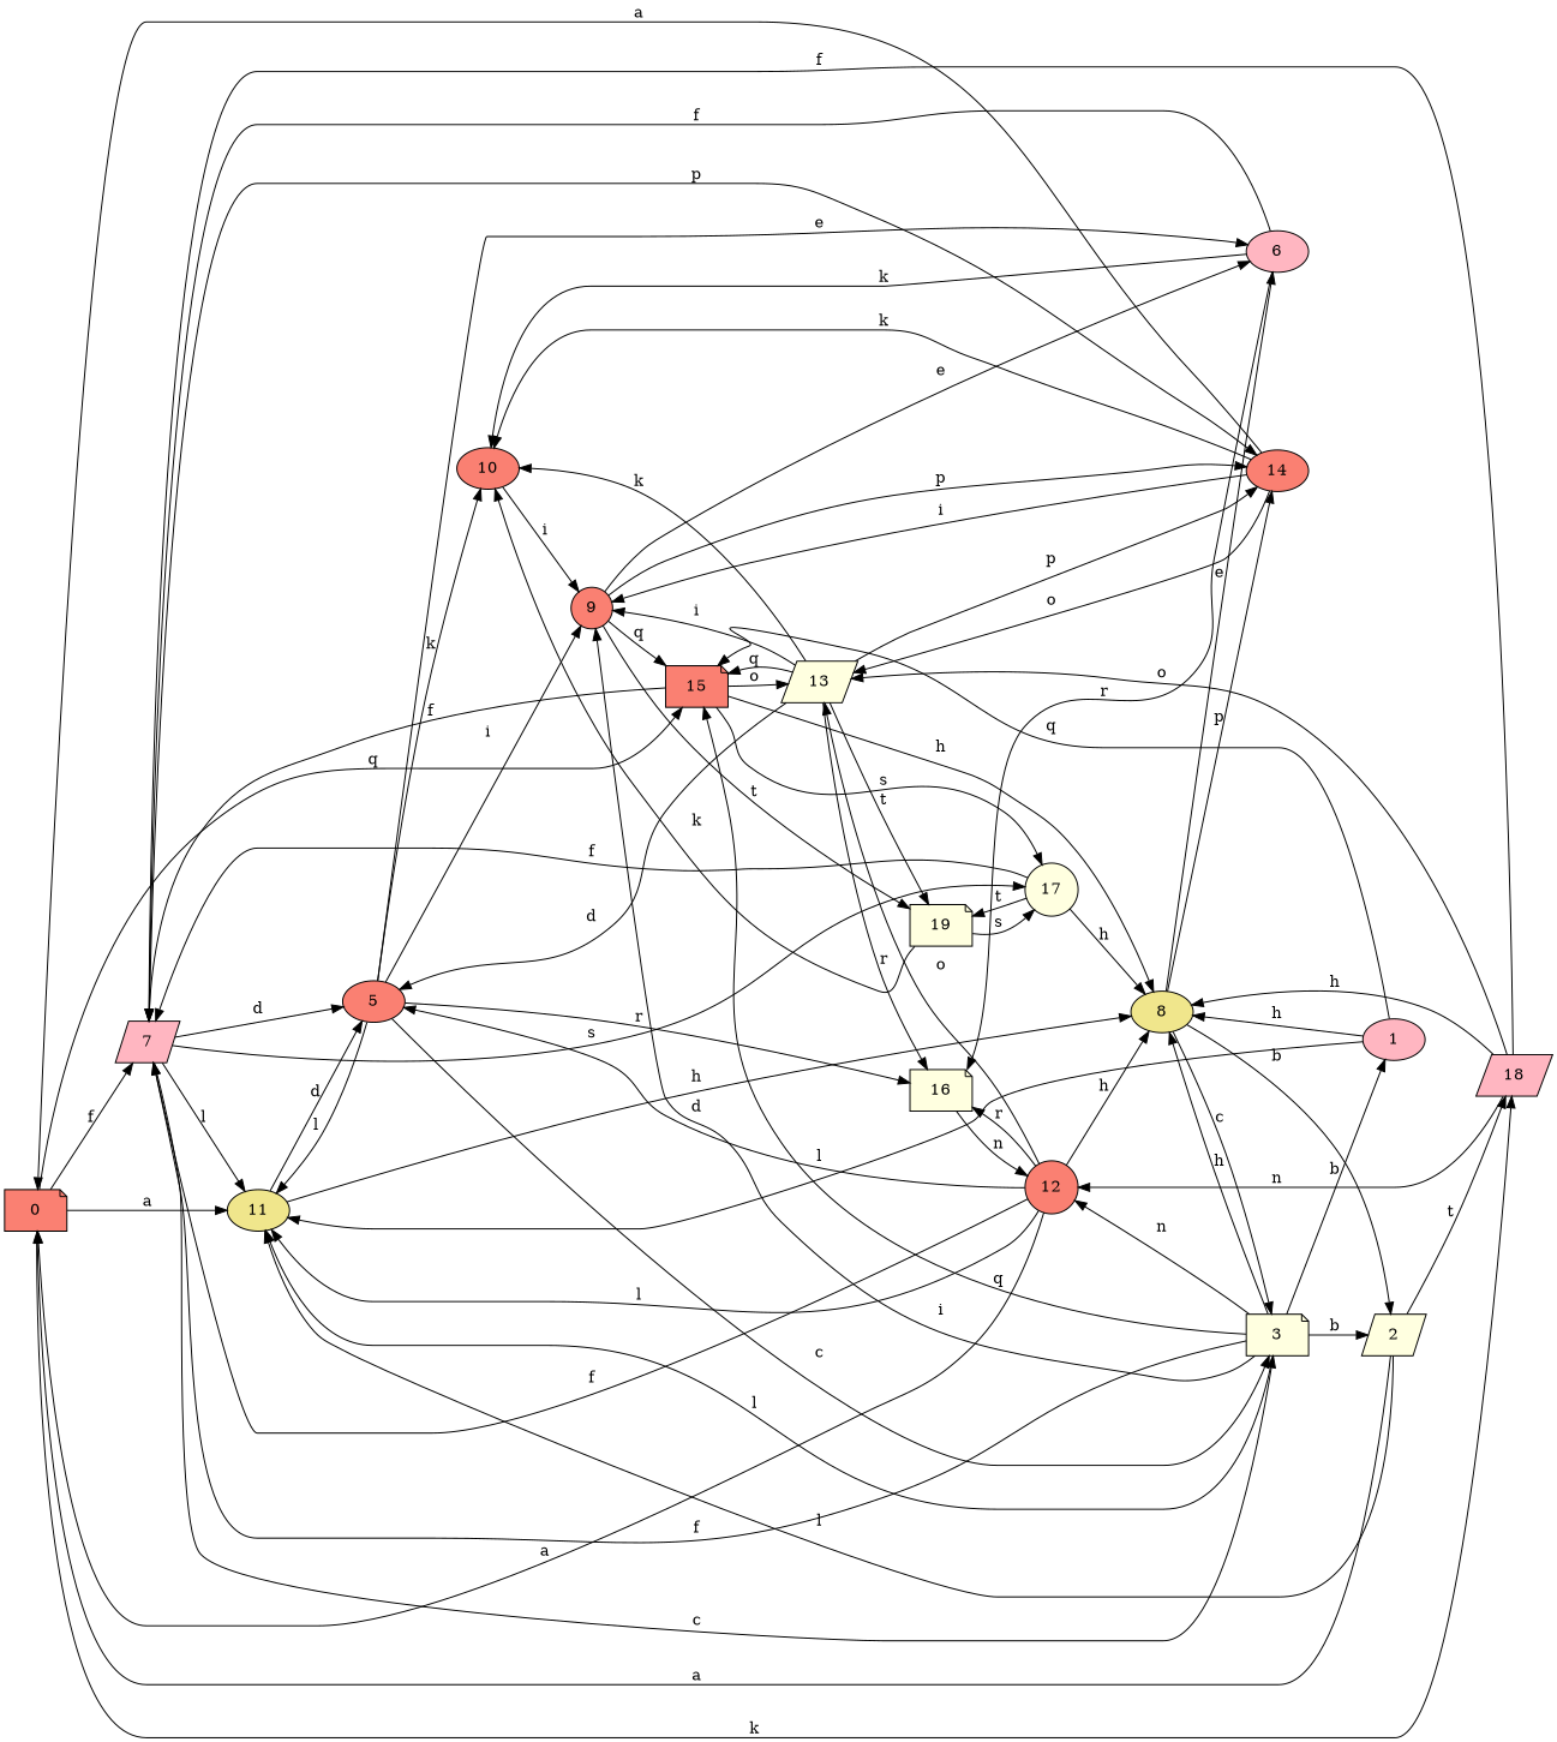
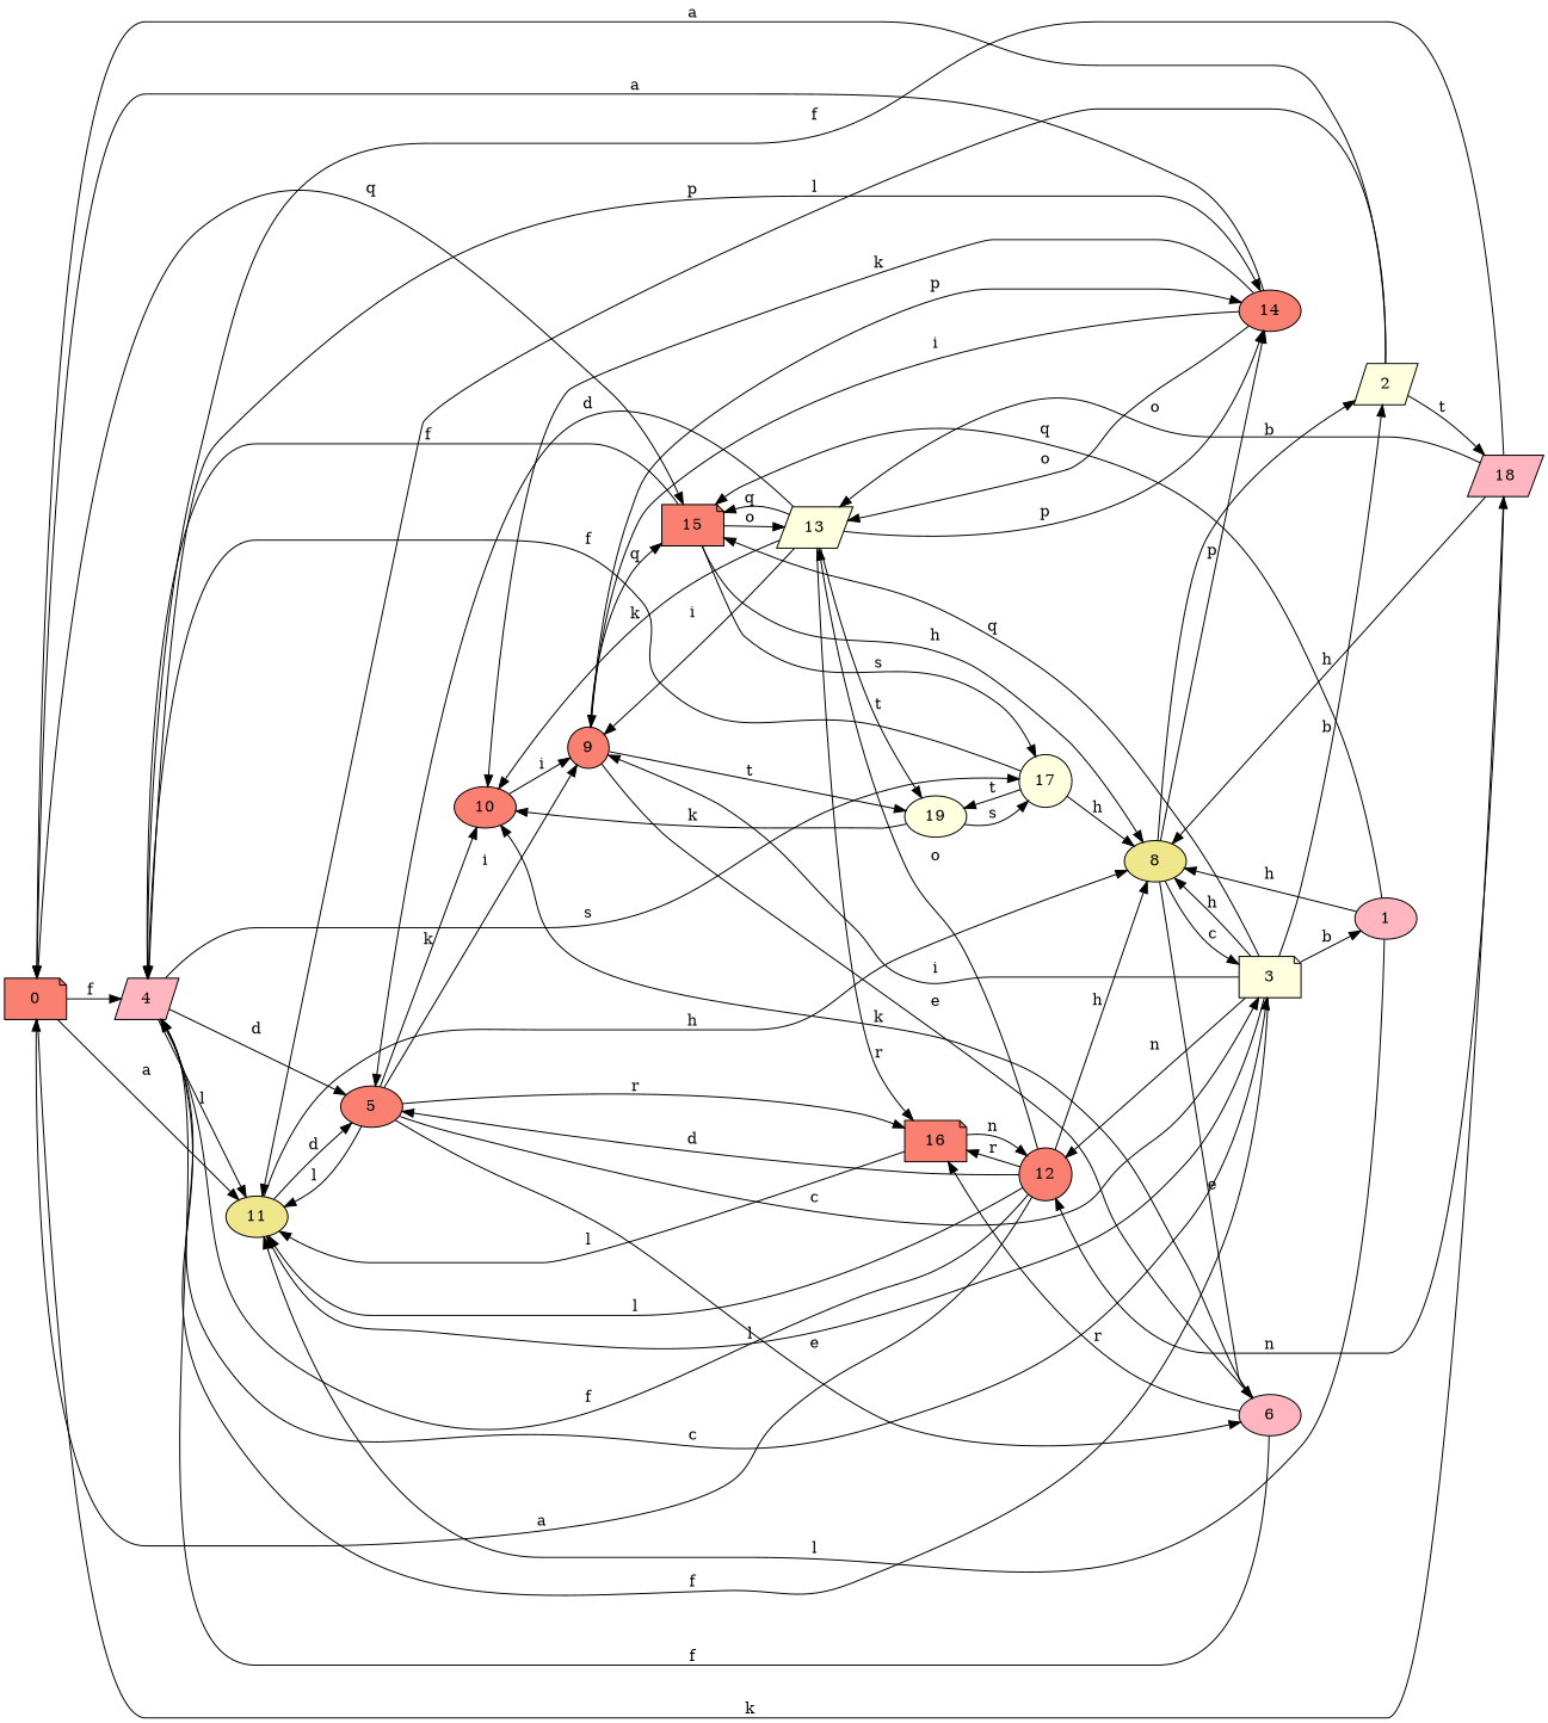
  strict digraph {
    rankdir=LR
    node [fillcolor=salmon shape=ellipse style=filled]
    0 [shape=note]
-   7 [fillcolor=lightpink shape=parallelogram]
+   7 [fillcolor=lightpink shape=parallelogram label=4]
    15 [shape=note]
    18 [fillcolor=lightpink shape=parallelogram]
    11 [fillcolor=khaki]
    3 [fillcolor=lightyellow shape=note]
    5
    14
    17 [fillcolor=lightyellow shape=circle]
    8 [fillcolor=khaki]
    13 [fillcolor=lightyellow shape=parallelogram]
    12 [shape=circle]
    1 [fillcolor=lightpink]
    2 [fillcolor=lightyellow shape=parallelogram]
    6 [fillcolor=lightpink]
    9 [shape=circle]
-   19 [fillcolor=lightyellow shape=note]
-   16 [fillcolor=lightyellow shape=note]
+   19 [fillcolor=lightyellow]
+   16 [shape=note]
    10
    0 -> 7 [label=f]
    0 -> 15 [label=q]
    0 -> 18 [label=k]
    0 -> 11 [label=a]
    7 -> 11 [label=l]
    7 -> 3 [label=c]
    7 -> 5 [label=d]
    7 -> 14 [label=p]
    7 -> 17 [label=s]
    15 -> 7 [label=f]
    15 -> 17 [label=s]
    15 -> 8 [label=h]
    15 -> 13 [label=o]
    18 -> 7 [label=f]
    18 -> 8 [label=h]
    18 -> 13 [label=o]
    18 -> 12 [label=n]
    11 -> 5 [label=d]
    11 -> 8 [label=h]
    3 -> 7 [label=f]
    3 -> 15 [label=q]
    3 -> 11 [label=l]
    3 -> 8 [label=h]
    3 -> 12 [label=n]
    3 -> 1 [label=b]
    3 -> 2 [label=b]
    3 -> 9 [label=i]
    5 -> 11 [label=l]
    5 -> 3 [label=c]
    5 -> 6 [label=e]
    5 -> 9 [label=i]
    5 -> 16 [label=r]
    5 -> 10 [label=k]
    14 -> 0 [label=a]
    14 -> 13 [label=o]
    14 -> 9 [label=i]
    14 -> 10 [label=k]
    17 -> 7 [label=f]
    17 -> 8 [label=h]
    17 -> 19 [label=t]
    8 -> 3 [label=c]
    8 -> 14 [label=p]
    8 -> 2 [label=b]
    8 -> 6 [label=e]
    13 -> 15 [label=q]
    13 -> 5 [label=d]
    13 -> 14 [label=p]
    13 -> 9 [label=i]
    13 -> 19 [label=t]
    13 -> 16 [label=r]
    13 -> 10 [label=k]
    12 -> 0 [label=a]
    12 -> 7 [label=f]
    12 -> 11 [label=l]
    12 -> 5 [label=d]
    12 -> 8 [label=h]
    12 -> 13 [label=o]
    12 -> 16 [label=r]
    1 -> 15 [label=q]
    1 -> 11 [label=l]
    1 -> 8 [label=h]
    2 -> 0 [label=a]
    2 -> 18 [label=t]
    2 -> 11 [label=l]
    6 -> 7 [label=f]
    6 -> 16 [label=r]
    6 -> 10 [label=k]
    9 -> 15 [label=q]
    9 -> 14 [label=p]
    9 -> 6 [label=e]
    9 -> 19 [label=t]
    19 -> 17 [label=s]
    19 -> 10 [label=k]
+   16 -> 11 [label=l]
    16 -> 12 [label=n]
    10 -> 9 [label=i]
  }
